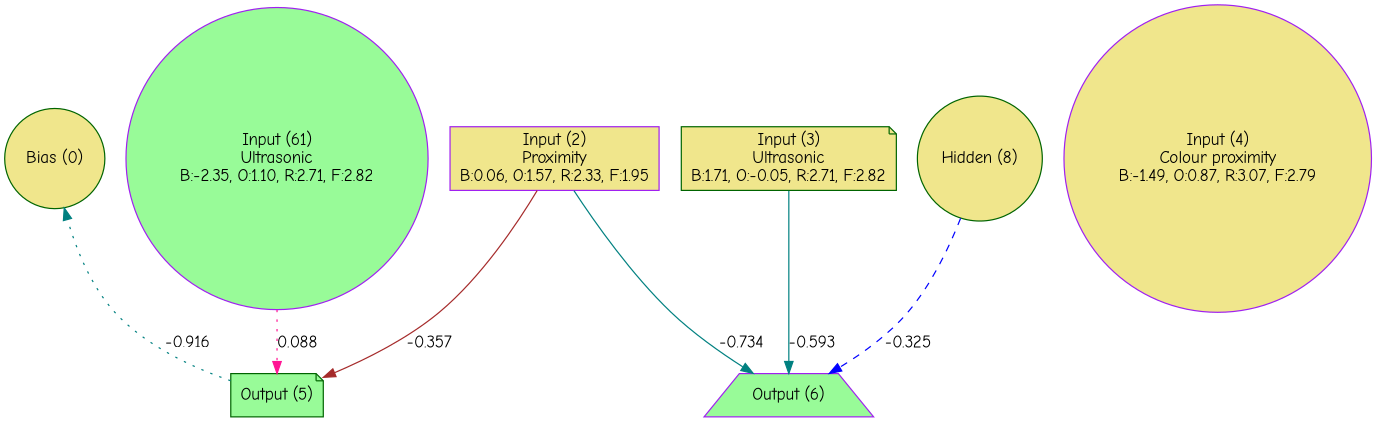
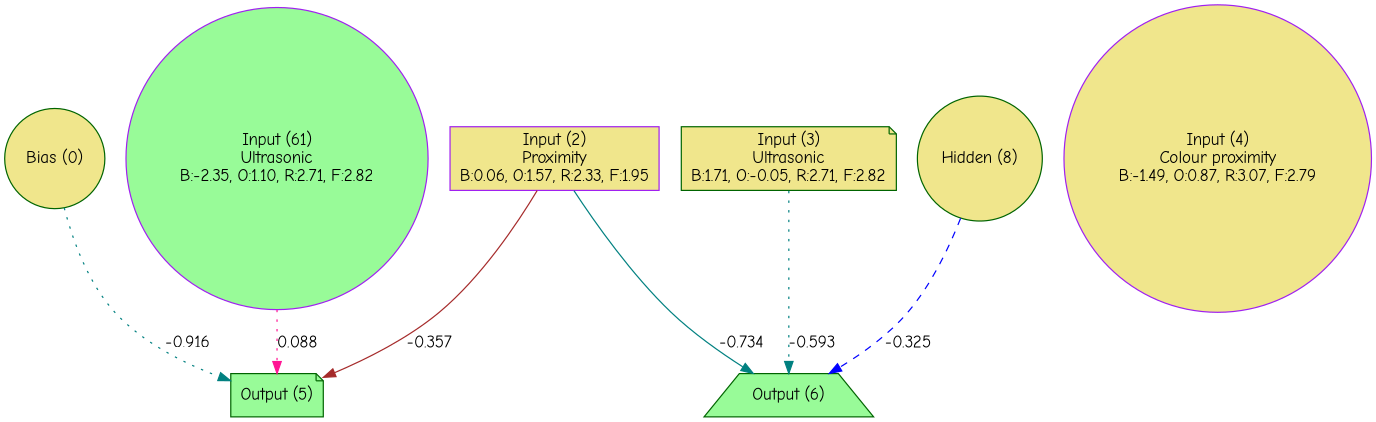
  digraph {
    fontname="Comic Neue"
    node [color=darkgreen fillcolor=khaki fontname="Comic Neue" shape=circle style=filled]
    edge [color=teal fontname="Comic Neue" style=dotted]
    n1 [label="Bias (0)"]
    n2 [color=purple label="Input (2)\nProximity\nB:0.06, O:1.57, R:2.33, F:1.95" shape=box]
    n3 [label="Input (3)\nUltrasonic\nB:1.71, O:-0.05, R:2.71, F:2.82" shape=note]
    n4 [color=purple label="Input (4)\nColour proximity\nB:-1.49, O:0.87, R:3.07, F:2.79"]
    n5 [color=purple fillcolor=palegreen label="Input (61)\nUltrasonic\nB:-2.35, O:1.10, R:2.71, F:2.82"]
    n6 [fillcolor=palegreen label="Output (5)" shape=note]
-   n7 [color=purple fillcolor=palegreen label="Output (6)" shape=trapezium]
+   n7 [fillcolor=palegreen label="Output (6)" shape=trapezium]
    n8 [label="Hidden (8)"]
    subgraph sub_1 {
      rank=same
      n1
      n2
      n3
      n4
      n5
    }
    subgraph sub_2 {
      rank=same
      n6
      n7
    }
-   n6 -> n1 [label=-0.916]
+   n1 -> n6 [label=-0.916]
    n2 -> n6 [color=brown label=-0.357 style=solid]
    n2 -> n7 [label=-0.734 style=solid]
-   n3 -> n7 [label=-0.593 style=solid]
+   n3 -> n7 [label=-0.593]
    n5 -> n6 [color=deeppink label=0.088]
    n8 -> n7 [color=blue label=-0.325 style=dashed]
  }
